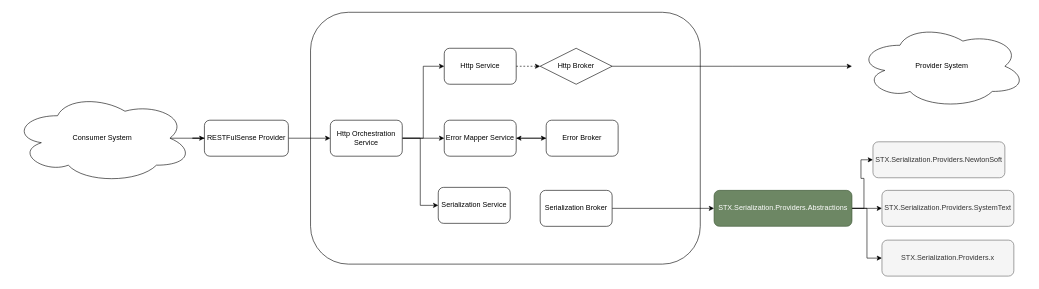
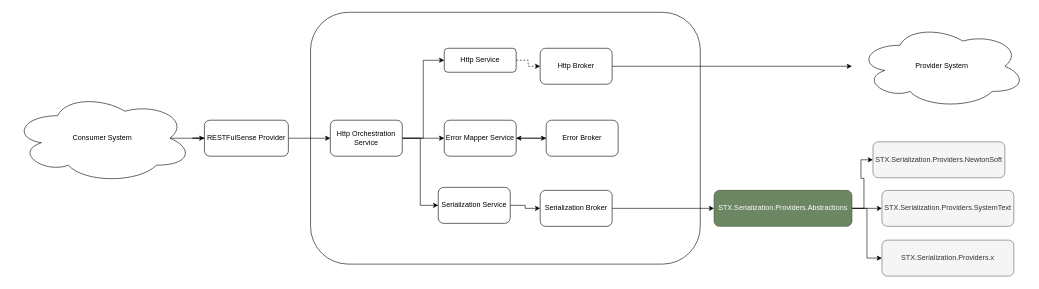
  <mxCell id="0" />
  <mxCell id="1" parent="0" />
  <mxCell id="2" value="" style="rounded=1;whiteSpace=wrap;html=1;" parent="1" vertex="1"><mxGeometry x="517" y="20" width="650" height="420" as="geometry" /></mxCell>
  <mxCell id="3" style="edgeStyle=orthogonalEdgeStyle;rounded=0;orthogonalLoop=1;jettySize=auto;html=1;exitX=1;exitY=0.5;exitDx=0;exitDy=0;entryX=0;entryY=0.5;entryDx=0;entryDy=0;" parent="1" source="6" target="10" edge="1"><mxGeometry relative="1" as="geometry" /></mxCell>
  <mxCell id="4" style="edgeStyle=orthogonalEdgeStyle;rounded=0;orthogonalLoop=1;jettySize=auto;html=1;exitX=1;exitY=0.5;exitDx=0;exitDy=0;entryX=0;entryY=0.5;entryDx=0;entryDy=0;" parent="1" source="6" target="8" edge="1"><mxGeometry relative="1" as="geometry" /></mxCell>
  <mxCell id="5" style="edgeStyle=orthogonalEdgeStyle;rounded=0;orthogonalLoop=1;jettySize=auto;html=1;exitX=1;exitY=0.5;exitDx=0;exitDy=0;entryX=0;entryY=0.5;entryDx=0;entryDy=0;" parent="1" source="6" target="12" edge="1"><mxGeometry relative="1" as="geometry" /></mxCell>
  <mxCell id="6" value="Http Orchestration Service" style="rounded=1;whiteSpace=wrap;html=1;" parent="1" vertex="1"><mxGeometry x="550" y="200" width="120" height="60" as="geometry" /></mxCell>
  <mxCell id="7" style="edgeStyle=orthogonalEdgeStyle;rounded=0;orthogonalLoop=1;jettySize=auto;html=1;exitX=1;exitY=0.5;exitDx=0;exitDy=0;entryX=0;entryY=0.5;entryDx=0;entryDy=0;dashed=1;" parent="1" source="8" target="16" edge="1"><mxGeometry relative="1" as="geometry" /></mxCell>
- <mxCell id="8" value="Http Service" style="rounded=1;whiteSpace=wrap;html=1;" parent="1" vertex="1"><mxGeometry x="740" y="80" width="120" height="60" as="geometry" /></mxCell>
+ <mxCell id="8" value="Http Service" style="rounded=1;whiteSpace=wrap;html=1;" parent="1" vertex="1"><mxGeometry x="740" y="80" width="120" height="40" as="geometry" /></mxCell>
  <mxCell id="9" style="edgeStyle=orthogonalEdgeStyle;rounded=0;orthogonalLoop=1;jettySize=auto;html=1;exitX=1;exitY=0.5;exitDx=0;exitDy=0;entryX=0;entryY=0.5;entryDx=0;entryDy=0;" parent="1" source="10" target="14" edge="1"><mxGeometry relative="1" as="geometry" /></mxCell>
  <mxCell id="10" value="Error Mapper Service" style="rounded=1;whiteSpace=wrap;html=1;" parent="1" vertex="1"><mxGeometry x="740" y="200" width="120" height="60" as="geometry" /></mxCell>
+ <mxCell id="11" style="edgeStyle=orthogonalEdgeStyle;rounded=0;orthogonalLoop=1;jettySize=auto;html=1;exitX=1;exitY=0.5;exitDx=0;exitDy=0;" parent="1" source="12" target="18" edge="1"><mxGeometry relative="1" as="geometry" /></mxCell>
  <mxCell id="12" value="Serialization Service" style="rounded=1;whiteSpace=wrap;html=1;" parent="1" vertex="1"><mxGeometry x="730" y="312" width="120" height="60" as="geometry" /></mxCell>
  <mxCell id="13" style="edgeStyle=orthogonalEdgeStyle;rounded=0;orthogonalLoop=1;jettySize=auto;html=1;exitX=0;exitY=0.5;exitDx=0;exitDy=0;entryX=1;entryY=0.5;entryDx=0;entryDy=0;" parent="1" source="14" target="10" edge="1"><mxGeometry relative="1" as="geometry" /></mxCell>
  <mxCell id="14" value="Error Broker" style="rounded=1;whiteSpace=wrap;html=1;" parent="1" vertex="1"><mxGeometry x="910" y="200" width="120" height="60" as="geometry" /></mxCell>
  <mxCell id="15" style="edgeStyle=orthogonalEdgeStyle;rounded=0;orthogonalLoop=1;jettySize=auto;html=1;" parent="1" source="16" edge="1"><mxGeometry relative="1" as="geometry"><mxPoint x="1420" y="110" as="targetPoint" /></mxGeometry></mxCell>
- <mxCell id="16" value="Http Broker" style="rhombus;whiteSpace=wrap;html=1;" parent="1" vertex="1"><mxGeometry x="900" y="80" width="120" height="60" as="geometry" /></mxCell>
+ <mxCell id="16" value="Http Broker" style="rounded=1;whiteSpace=wrap;html=1;" parent="1" vertex="1"><mxGeometry x="900" y="80" width="120" height="60" as="geometry" /></mxCell>
  <mxCell id="17" style="edgeStyle=orthogonalEdgeStyle;rounded=0;orthogonalLoop=1;jettySize=auto;html=1;exitX=1;exitY=0.5;exitDx=0;exitDy=0;entryX=0;entryY=0.5;entryDx=0;entryDy=0;" parent="1" source="18" target="22" edge="1"><mxGeometry relative="1" as="geometry" /></mxCell>
  <mxCell id="18" value="Serialization Broker" style="rounded=1;whiteSpace=wrap;html=1;" parent="1" vertex="1"><mxGeometry x="900" y="317" width="120" height="60" as="geometry" /></mxCell>
  <mxCell id="19" style="edgeStyle=orthogonalEdgeStyle;rounded=0;orthogonalLoop=1;jettySize=auto;html=1;exitX=1;exitY=0.5;exitDx=0;exitDy=0;entryX=0;entryY=0.5;entryDx=0;entryDy=0;" parent="1" source="22" target="25" edge="1"><mxGeometry relative="1" as="geometry" /></mxCell>
  <mxCell id="20" style="edgeStyle=orthogonalEdgeStyle;rounded=0;orthogonalLoop=1;jettySize=auto;html=1;exitX=1;exitY=0.5;exitDx=0;exitDy=0;entryX=0;entryY=0.5;entryDx=0;entryDy=0;" parent="1" source="22" target="26" edge="1"><mxGeometry relative="1" as="geometry" /></mxCell>
  <mxCell id="21" style="edgeStyle=orthogonalEdgeStyle;rounded=0;orthogonalLoop=1;jettySize=auto;html=1;entryX=0;entryY=0.5;entryDx=0;entryDy=0;" parent="1" source="22" target="30" edge="1"><mxGeometry relative="1" as="geometry" /></mxCell>
  <mxCell id="22" value="STX.Serialization.Providers.Abstractions" style="rounded=1;whiteSpace=wrap;html=1;fillColor=#6d8764;fontColor=#ffffff;strokeColor=#3A5431;" parent="1" vertex="1"><mxGeometry x="1190" y="317" width="230" height="60" as="geometry" /></mxCell>
  <mxCell id="23" style="edgeStyle=orthogonalEdgeStyle;rounded=0;orthogonalLoop=1;jettySize=auto;html=1;exitX=1;exitY=0.5;exitDx=0;exitDy=0;" parent="1" source="24" target="6" edge="1"><mxGeometry relative="1" as="geometry" /></mxCell>
  <mxCell id="24" value="RESTFulSense Provider" style="rounded=1;whiteSpace=wrap;html=1;" parent="1" vertex="1"><mxGeometry y="200" width="140" height="60" as="geometry" x="340" /></mxCell>
  <mxCell id="25" value="STX.Serialization.Providers.NewtonSoft" style="rounded=1;whiteSpace=wrap;html=1;fillColor=#f5f5f5;fontColor=#333333;strokeColor=#666666;" parent="1" vertex="1"><mxGeometry x="1455" y="236" width="220" height="60" as="geometry" /></mxCell>
  <mxCell id="26" value="STX.Serialization.Providers.SystemText" style="rounded=1;whiteSpace=wrap;html=1;fillColor=#f5f5f5;fontColor=#333333;strokeColor=#666666;" parent="1" vertex="1"><mxGeometry x="1470" y="317" width="220" height="60" as="geometry" /></mxCell>
  <mxCell id="27" style="edgeStyle=orthogonalEdgeStyle;rounded=0;orthogonalLoop=1;jettySize=auto;html=1;exitX=0.875;exitY=0.5;exitDx=0;exitDy=0;exitPerimeter=0;entryX=0;entryY=0.5;entryDx=0;entryDy=0;" parent="1" source="28" target="24" edge="1"><mxGeometry relative="1" as="geometry" /></mxCell>
  <mxCell id="28" value="Consumer System" style="ellipse;shape=cloud;whiteSpace=wrap;html=1;" parent="1" vertex="1"><mxGeometry x="20" y="155" width="300" height="150" as="geometry" /></mxCell>
  <mxCell id="29" value="Provider System" style="ellipse;shape=cloud;whiteSpace=wrap;html=1;" parent="1" vertex="1"><mxGeometry x="1430" y="40" width="280" height="140" as="geometry" /></mxCell>
  <mxCell id="30" value="STX.Serialization.Providers.x" style="rounded=1;whiteSpace=wrap;html=1;fillColor=#f5f5f5;fontColor=#333333;strokeColor=#666666;" parent="1" vertex="1"><mxGeometry x="1470" y="400" width="220" height="60" as="geometry" /></mxCell>
